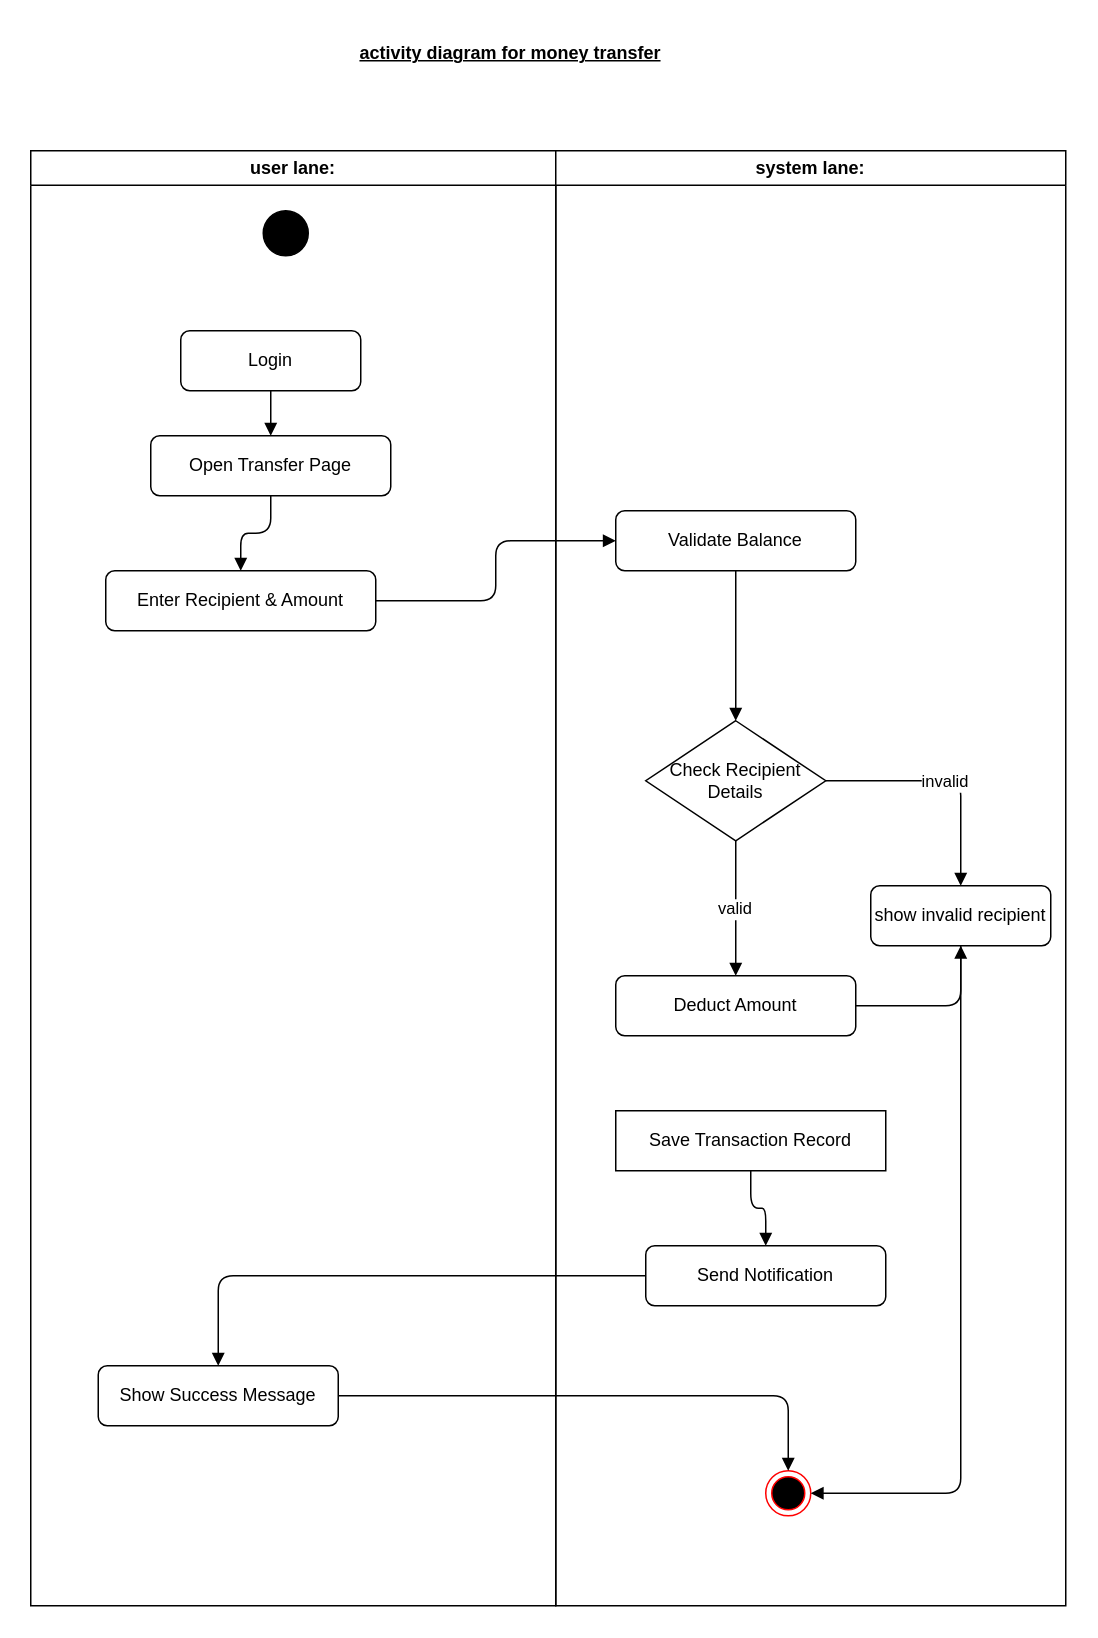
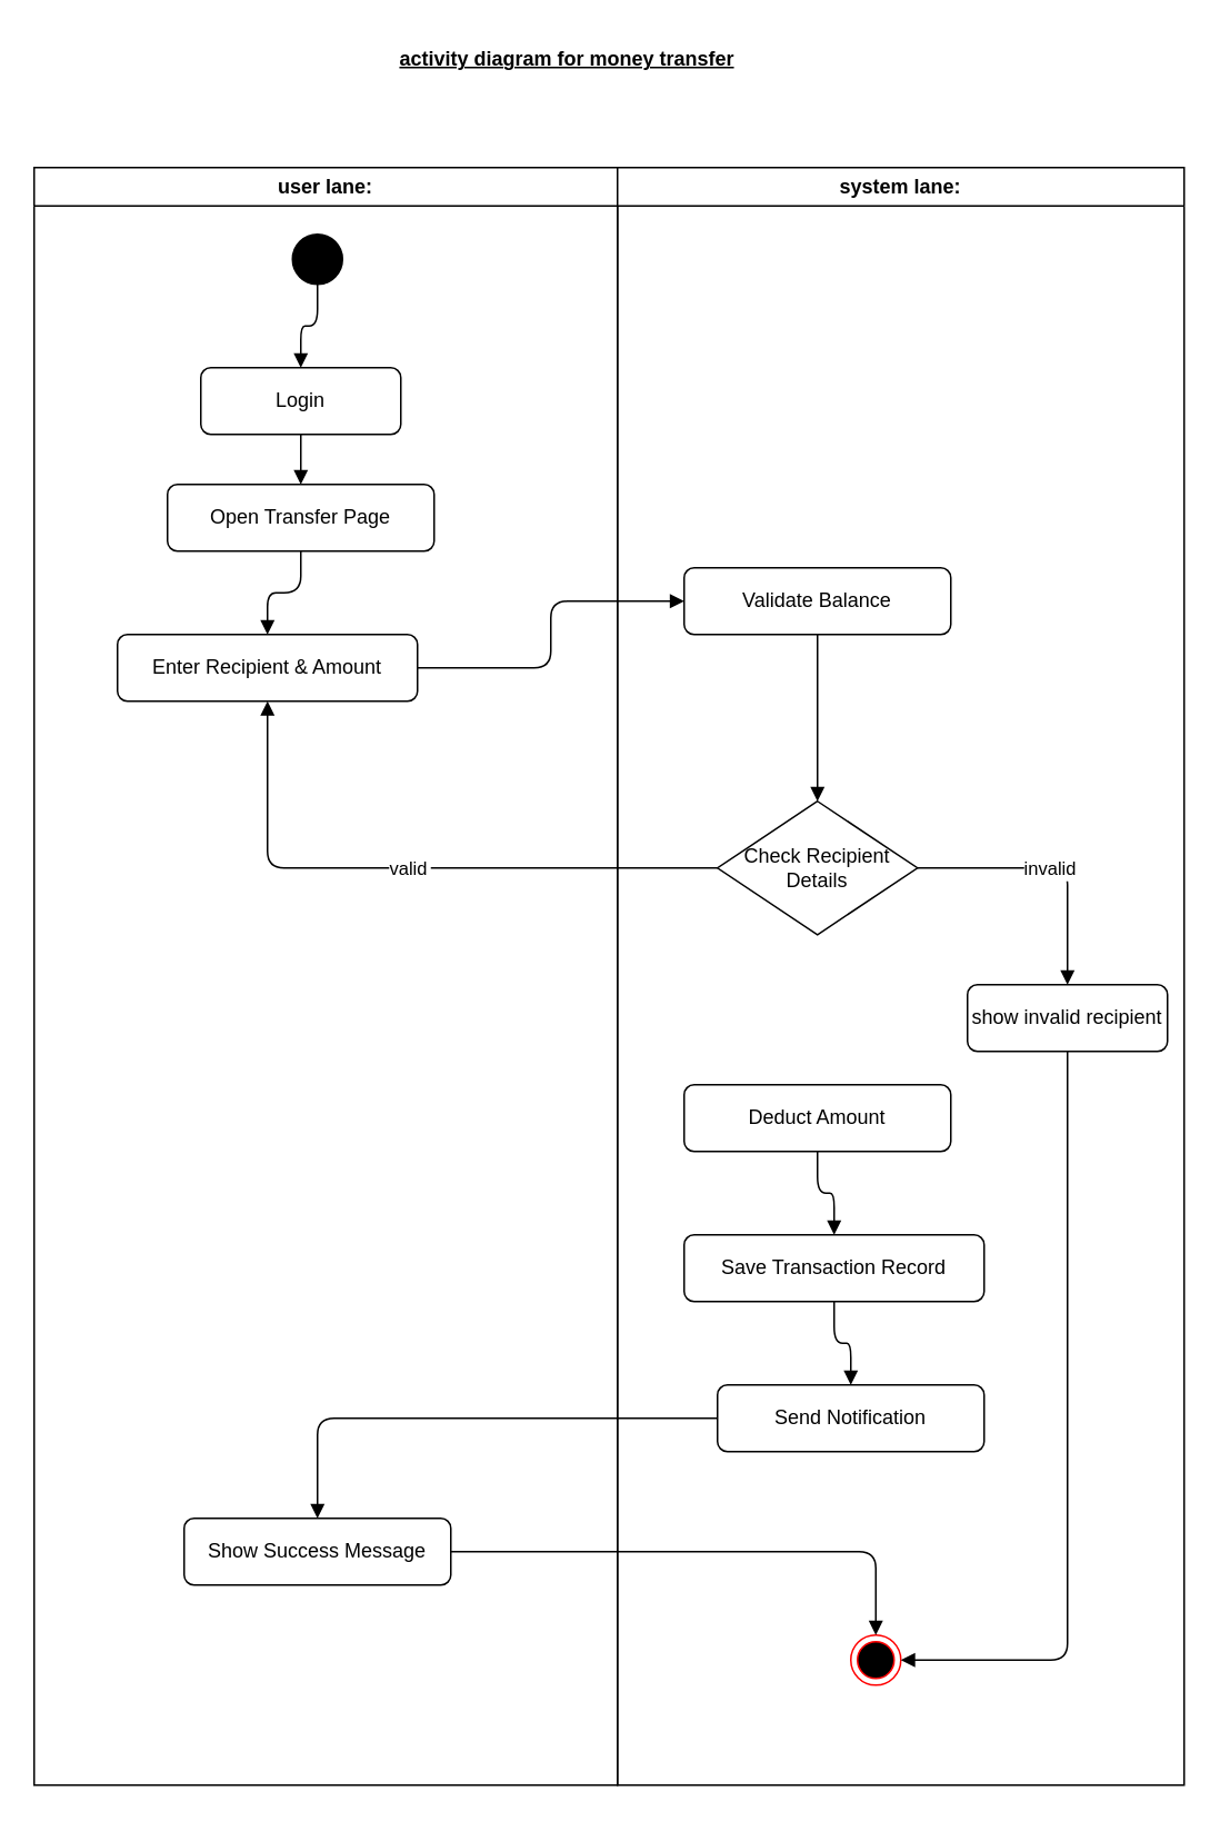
  <mxCell id="0" />
  <mxCell id="1" parent="0" />
  <mxCell id="2" value="user lane:" style="swimlane;whiteSpace=wrap;html=1;" vertex="1" parent="1"><mxGeometry x="20" y="100" width="350" height="970" as="geometry" /></mxCell>
  <mxCell id="3" value="Enter Recipient &amp; Amount" style="rounded=1;whiteSpace=wrap;html=1;" parent="2" vertex="1"><mxGeometry x="50" y="280" width="180" height="40" as="geometry" /></mxCell>
  <mxCell id="4" value="Open Transfer Page" style="rounded=1;whiteSpace=wrap;html=1;" parent="2" vertex="1"><mxGeometry x="80" y="190" width="160" height="40" as="geometry" /></mxCell>
  <mxCell id="5" style="edgeStyle=orthogonalEdgeStyle;endArrow=block;" parent="2" source="4" target="3" edge="1"><mxGeometry relative="1" as="geometry" /></mxCell>
  <mxCell id="6" value="Login" style="rounded=1;whiteSpace=wrap;html=1;" parent="2" vertex="1"><mxGeometry x="100" y="120" width="120" height="40" as="geometry" /></mxCell>
  <mxCell id="7" style="edgeStyle=orthogonalEdgeStyle;endArrow=block;" parent="2" source="6" target="4" edge="1"><mxGeometry relative="1" as="geometry" /></mxCell>
  <mxCell id="8" value="start" style="ellipse;whiteSpace=wrap;html=1;aspect=fixed;fillColor=#000000;" parent="2" vertex="1"><mxGeometry x="155" y="40" width="30" height="30" as="geometry" /></mxCell>
- <mxCell id="10" value="Show Success Message" style="rounded=1;whiteSpace=wrap;html=1;" parent="2" vertex="1"><mxGeometry x="45" y="810" width="160" height="40" as="geometry" /></mxCell>
+ <mxCell id="9" style="edgeStyle=orthogonalEdgeStyle;endArrow=block;" parent="2" source="8" target="6" edge="1"><mxGeometry relative="1" as="geometry" /></mxCell>
+ <mxCell id="10" value="Show Success Message" style="rounded=1;whiteSpace=wrap;html=1;" parent="2" vertex="1"><mxGeometry x="90" y="810" width="160" height="40" as="geometry" /></mxCell>
  <mxCell id="11" value="system lane:" style="swimlane;whiteSpace=wrap;html=1;" vertex="1" parent="1"><mxGeometry x="370" y="100" width="340" height="970" as="geometry" /></mxCell>
  <mxCell id="12" value="end" style="ellipse;html=1;shape=endState;fillColor=#000000;strokeColor=#ff0000;" vertex="1" parent="11"><mxGeometry x="140" y="880" width="30" height="30" as="geometry" /></mxCell>
  <mxCell id="13" value="Send Notification" style="rounded=1;whiteSpace=wrap;html=1;" parent="11" vertex="1"><mxGeometry x="60" y="730" width="160" height="40" as="geometry" /></mxCell>
- <mxCell id="14" value="Save Transaction Record" style="whiteSpace=wrap;html=1;rounded=0;" parent="11" vertex="1"><mxGeometry x="40" y="640" width="180" height="40" as="geometry" /></mxCell>
+ <mxCell id="14" value="Save Transaction Record" style="rounded=1;whiteSpace=wrap;html=1;" parent="11" vertex="1"><mxGeometry x="40" y="640" width="180" height="40" as="geometry" /></mxCell>
  <mxCell id="15" style="edgeStyle=orthogonalEdgeStyle;endArrow=block;" parent="11" source="14" target="13" edge="1"><mxGeometry relative="1" as="geometry" /></mxCell>
  <mxCell id="16" value="Deduct Amount" style="rounded=1;whiteSpace=wrap;html=1;" parent="11" vertex="1"><mxGeometry x="40" y="550" width="160" height="40" as="geometry" /></mxCell>
- <mxCell id="17" style="edgeStyle=orthogonalEdgeStyle;endArrow=block;" parent="11" source="16" target="22" edge="1"><mxGeometry relative="1" as="geometry" /></mxCell>
+ <mxCell id="17" style="edgeStyle=orthogonalEdgeStyle;endArrow=block;" parent="11" source="16" target="14" edge="1"><mxGeometry relative="1" as="geometry" /></mxCell>
  <mxCell id="18" value="Validate Balance" style="rounded=1;whiteSpace=wrap;html=1;" parent="11" vertex="1"><mxGeometry x="40" y="240" width="160" height="40" as="geometry" /></mxCell>
  <mxCell id="19" value="Check Recipient Details" style="rhombus;whiteSpace=wrap;html=1;" parent="11" vertex="1"><mxGeometry x="60" y="380" width="120" height="80" as="geometry" /></mxCell>
- <mxCell id="20" value="valid" style="edgeStyle=orthogonalEdgeStyle;endArrow=block;" parent="11" source="19" target="16" edge="1"><mxGeometry relative="1" as="geometry" /></mxCell>
+ <mxCell id="20" value="valid" style="edgeStyle=orthogonalEdgeStyle;endArrow=block;" parent="11" source="19" target="3" edge="1"><mxGeometry relative="1" as="geometry" /></mxCell>
  <mxCell id="21" style="edgeStyle=orthogonalEdgeStyle;endArrow=block;" parent="11" source="18" target="19" edge="1"><mxGeometry relative="1" as="geometry" /></mxCell>
  <mxCell id="22" value="show invalid recipient" style="rounded=1;whiteSpace=wrap;html=1;" vertex="1" parent="11"><mxGeometry x="210" y="490" width="120" height="40" as="geometry" /></mxCell>
  <mxCell id="23" value="invalid" style="edgeStyle=orthogonalEdgeStyle;endArrow=block;exitX=1;exitY=0.5;exitDx=0;exitDy=0;entryX=0.5;entryY=0;entryDx=0;entryDy=0;" edge="1" parent="11" source="19" target="22"><mxGeometry relative="1" as="geometry"><mxPoint x="-30" y="350" as="sourcePoint" /><mxPoint x="50" y="470" as="targetPoint" /></mxGeometry></mxCell>
  <mxCell id="24" style="edgeStyle=orthogonalEdgeStyle;endArrow=block;exitX=0.5;exitY=1;exitDx=0;exitDy=0;entryX=1;entryY=0.5;entryDx=0;entryDy=0;" edge="1" parent="11" source="22" target="12"><mxGeometry relative="1" as="geometry"><mxPoint x="140" y="740" as="sourcePoint" /><mxPoint x="180" y="900" as="targetPoint" /></mxGeometry></mxCell>
  <mxCell id="25" style="edgeStyle=orthogonalEdgeStyle;endArrow=block;" parent="1" source="3" target="18" edge="1"><mxGeometry relative="1" as="geometry" /></mxCell>
  <mxCell id="26" style="edgeStyle=orthogonalEdgeStyle;endArrow=block;" parent="1" source="13" target="10" edge="1"><mxGeometry relative="1" as="geometry" /></mxCell>
  <mxCell id="27" style="edgeStyle=orthogonalEdgeStyle;endArrow=block;entryX=0.5;entryY=0;entryDx=0;entryDy=0;" parent="1" source="10" target="12" edge="1"><mxGeometry relative="1" as="geometry"><mxPoint x="369" y="540" as="targetPoint" /></mxGeometry></mxCell>
  <mxCell id="28" value="activity diagram for money transfer" style="text;html=1;align=center;verticalAlign=middle;whiteSpace=wrap;rounded=0;fontStyle=5" vertex="1" parent="1"><mxGeometry x="105" y="20" width="470" height="30" as="geometry" /></mxCell>
